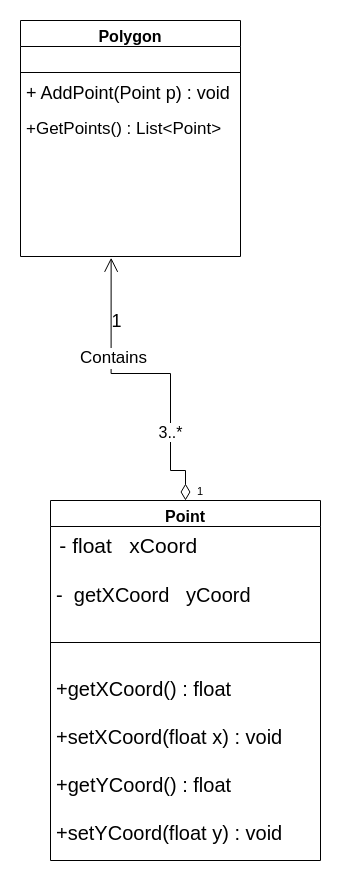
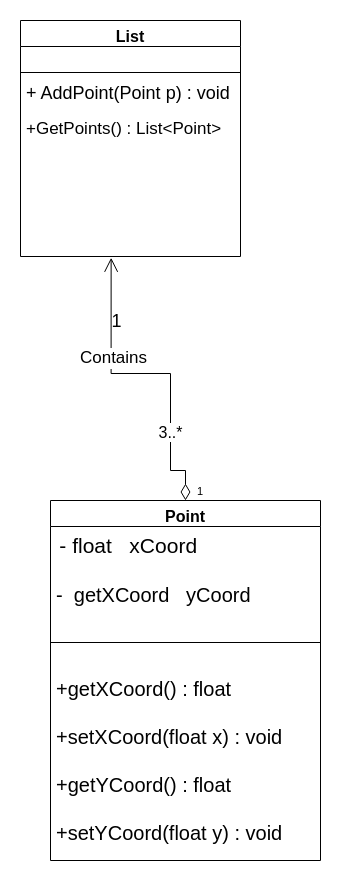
  <mxCell id="0" />
  <mxCell id="1" parent="0" />
- <mxCell id="2" value="&lt;font style=&quot;font-size: 16px;&quot;&gt;Polygon&lt;/font&gt;" style="swimlane;fontStyle=1;align=center;verticalAlign=top;childLayout=stackLayout;horizontal=1;startSize=26;horizontalStack=0;resizeParent=1;resizeParentMax=0;resizeLast=0;collapsible=1;marginBottom=0;whiteSpace=wrap;html=1;" vertex="1" parent="1"><mxGeometry x="20" y="20" width="220" height="236" as="geometry" /></mxCell>
+ <mxCell id="2" value="&lt;font style=&quot;font-size: 16px;&quot;&gt;List&lt;/font&gt;" style="swimlane;fontStyle=1;align=center;verticalAlign=top;childLayout=stackLayout;horizontal=1;startSize=26;horizontalStack=0;resizeParent=1;resizeParentMax=0;resizeLast=0;collapsible=1;marginBottom=0;whiteSpace=wrap;html=1;" vertex="1" parent="1"><mxGeometry x="20" y="20" width="220" height="236" as="geometry" /></mxCell>
  <mxCell id="3" value="&lt;div&gt;&lt;br&gt;&lt;/div&gt;&lt;div&gt;&lt;br&gt;&lt;/div&gt;" style="text;strokeColor=none;fillColor=none;align=left;verticalAlign=top;spacingLeft=4;spacingRight=4;overflow=hidden;rotatable=0;points=[[0,0.5],[1,0.5]];portConstraint=eastwest;whiteSpace=wrap;html=1;" vertex="1" parent="2"><mxGeometry y="26" width="220" height="22" as="geometry" /></mxCell>
  <mxCell id="4" value="" style="line;strokeWidth=1;fillColor=none;align=left;verticalAlign=middle;spacingTop=-1;spacingLeft=3;spacingRight=3;rotatable=0;labelPosition=right;points=[];portConstraint=eastwest;strokeColor=inherit;" vertex="1" parent="2"><mxGeometry y="48" width="220" height="8" as="geometry" /></mxCell>
  <mxCell id="5" value="&lt;font style=&quot;font-size: 18px;&quot;&gt;+ AddPoint(Point&lt;font style=&quot;font-size: 18px;&quot;&gt;&amp;nbsp;&lt;/font&gt;p) : void&lt;/font&gt;&lt;div&gt;&lt;br&gt;&lt;/div&gt;&lt;div style=&quot;font-size: 17px;&quot;&gt;+GetPoints() : List&amp;lt;Point&amp;gt;&lt;/div&gt;" style="text;strokeColor=none;fillColor=none;align=left;verticalAlign=top;spacingLeft=4;spacingRight=4;overflow=hidden;rotatable=0;points=[[0,0.5],[1,0.5]];portConstraint=eastwest;whiteSpace=wrap;html=1;" vertex="1" parent="2"><mxGeometry y="56" width="220" height="180" as="geometry" /></mxCell>
  <mxCell id="6" value="&lt;font style=&quot;font-size: 16px;&quot;&gt;Point&lt;/font&gt;" style="swimlane;fontStyle=1;align=center;verticalAlign=top;childLayout=stackLayout;horizontal=1;startSize=26;horizontalStack=0;resizeParent=1;resizeParentMax=0;resizeLast=0;collapsible=1;marginBottom=0;whiteSpace=wrap;html=1;" vertex="1" parent="1"><mxGeometry x="50" y="500" width="270" height="360" as="geometry" /></mxCell>
  <mxCell id="7" value="&amp;nbsp;&lt;font style=&quot;font-size: 21px;&quot;&gt;&lt;font style=&quot;font-size: 21px;&quot;&gt;-&amp;nbsp;&lt;/font&gt;float&amp;nbsp; &amp;nbsp;xCoord&lt;/font&gt;&lt;div&gt;&lt;span style=&quot;font-size: 21px;&quot;&gt;&lt;br&gt;&lt;/span&gt;&lt;div&gt;&lt;font style=&quot;font-size: 20px;&quot;&gt;-&amp;nbsp; getXCoord&amp;nbsp; &amp;nbsp;yCoord&lt;/font&gt;&lt;/div&gt;&lt;/div&gt;" style="text;strokeColor=none;fillColor=none;align=left;verticalAlign=top;spacingLeft=4;spacingRight=4;overflow=hidden;rotatable=0;points=[[0,0.5],[1,0.5]];portConstraint=eastwest;whiteSpace=wrap;html=1;" vertex="1" parent="6"><mxGeometry y="26" width="270" height="112" as="geometry" /></mxCell>
  <mxCell id="8" value="" style="line;strokeWidth=1;fillColor=none;align=left;verticalAlign=middle;spacingTop=-1;spacingLeft=3;spacingRight=3;rotatable=0;labelPosition=right;points=[];portConstraint=eastwest;strokeColor=inherit;" vertex="1" parent="6"><mxGeometry y="138" width="270" height="8" as="geometry" /></mxCell>
  <mxCell id="9" value="&lt;div style=&quot;font-size: 20px;&quot;&gt;&lt;font style=&quot;font-size: 20px;&quot;&gt;&lt;br&gt;&lt;/font&gt;&lt;/div&gt;&lt;div style=&quot;font-size: 20px;&quot;&gt;&lt;font style=&quot;font-size: 20px;&quot;&gt;+getXCoord() : float&lt;/font&gt;&lt;/div&gt;&lt;div style=&quot;font-size: 20px;&quot;&gt;&lt;font style=&quot;font-size: 20px;&quot;&gt;&lt;br&gt;&lt;/font&gt;&lt;/div&gt;&lt;div style=&quot;font-size: 20px;&quot;&gt;&lt;font style=&quot;font-size: 20px;&quot;&gt;+setXCoord(float x) : void&lt;/font&gt;&lt;/div&gt;&lt;div style=&quot;font-size: 20px;&quot;&gt;&lt;font style=&quot;font-size: 20px;&quot;&gt;&lt;br&gt;&lt;/font&gt;&lt;/div&gt;&lt;div style=&quot;font-size: 20px;&quot;&gt;&lt;font style=&quot;font-size: 20px;&quot;&gt;+getYCoord() : float&lt;/font&gt;&lt;/div&gt;&lt;div style=&quot;font-size: 20px;&quot;&gt;&lt;font style=&quot;font-size: 20px;&quot;&gt;&lt;br&gt;&lt;/font&gt;&lt;/div&gt;&lt;div style=&quot;font-size: 20px;&quot;&gt;&lt;font style=&quot;font-size: 20px;&quot;&gt;+setYCoord(float y) : void&lt;/font&gt;&lt;/div&gt;" style="text;strokeColor=none;fillColor=none;align=left;verticalAlign=top;spacingLeft=4;spacingRight=4;overflow=hidden;rotatable=0;points=[[0,0.5],[1,0.5]];portConstraint=eastwest;whiteSpace=wrap;html=1;" vertex="1" parent="6"><mxGeometry y="146" width="270" height="214" as="geometry" /></mxCell>
  <mxCell id="10" value="1" style="endArrow=open;html=1;endSize=12;startArrow=diamondThin;startSize=14;startFill=0;edgeStyle=orthogonalEdgeStyle;align=left;verticalAlign=bottom;rounded=0;entryX=0.412;entryY=1.007;entryDx=0;entryDy=0;entryPerimeter=0;exitX=0.5;exitY=0;exitDx=0;exitDy=0;" edge="1" parent="1" source="6" target="5"><mxGeometry x="-1" y="-10" relative="1" as="geometry"><mxPoint x="170" y="490" as="sourcePoint" /><mxPoint x="190" y="430" as="targetPoint" /><Array as="points"><mxPoint x="185" y="470" /><mxPoint x="170" y="470" /><mxPoint x="170" y="373" /><mxPoint x="111" y="373" /></Array><mxPoint as="offset" /></mxGeometry></mxCell>
  <mxCell id="11" value="&lt;font style=&quot;font-size: 17px;&quot;&gt;Contains&lt;/font&gt;" style="edgeLabel;html=1;align=center;verticalAlign=middle;resizable=0;points=[];" vertex="1" connectable="0" parent="10"><mxGeometry x="0.368" y="-2" relative="1" as="geometry"><mxPoint as="offset" /></mxGeometry></mxCell>
  <mxCell id="12" value="&lt;font style=&quot;font-size: 16px;&quot;&gt;3..*&lt;/font&gt;" style="edgeLabel;html=1;align=center;verticalAlign=middle;resizable=0;points=[];" vertex="1" connectable="0" parent="10"><mxGeometry x="-0.471" y="1" relative="1" as="geometry"><mxPoint as="offset" /></mxGeometry></mxCell>
  <mxCell id="13" value="&lt;font style=&quot;font-size: 18px;&quot;&gt;1&lt;/font&gt;" style="edgeLabel;html=1;align=center;verticalAlign=middle;resizable=0;points=[];" vertex="1" connectable="0" parent="10"><mxGeometry x="0.6" y="-5" relative="1" as="geometry"><mxPoint as="offset" /></mxGeometry></mxCell>
